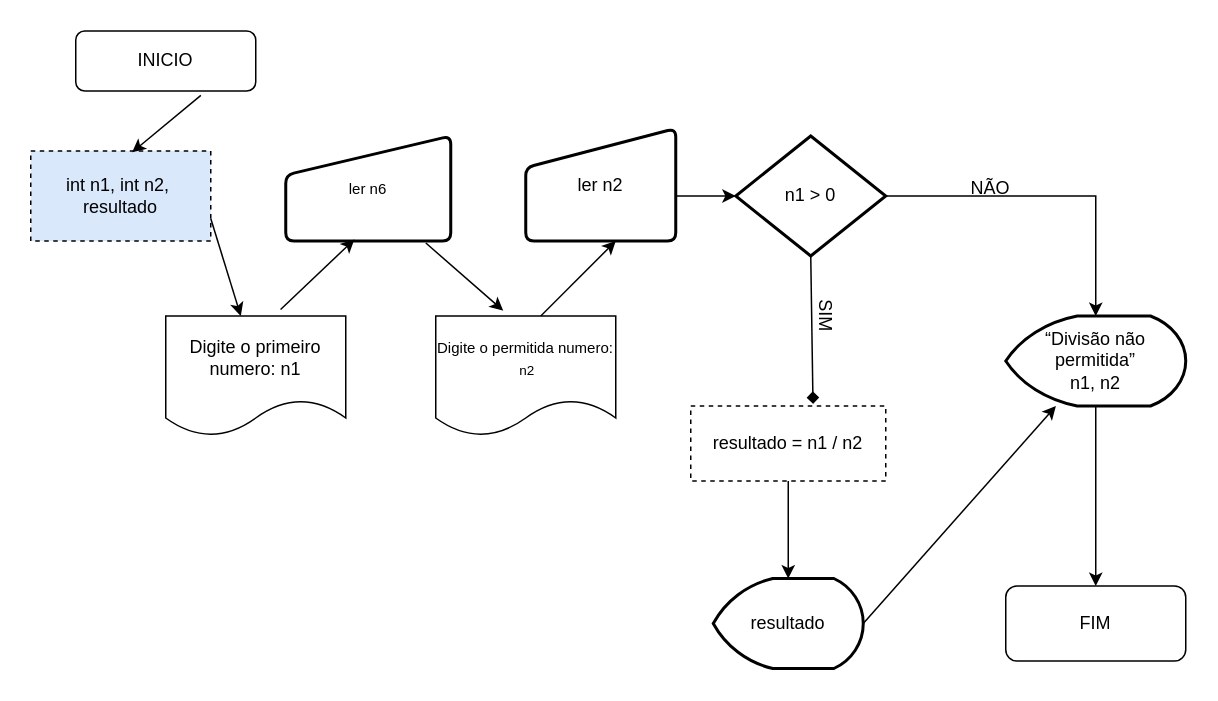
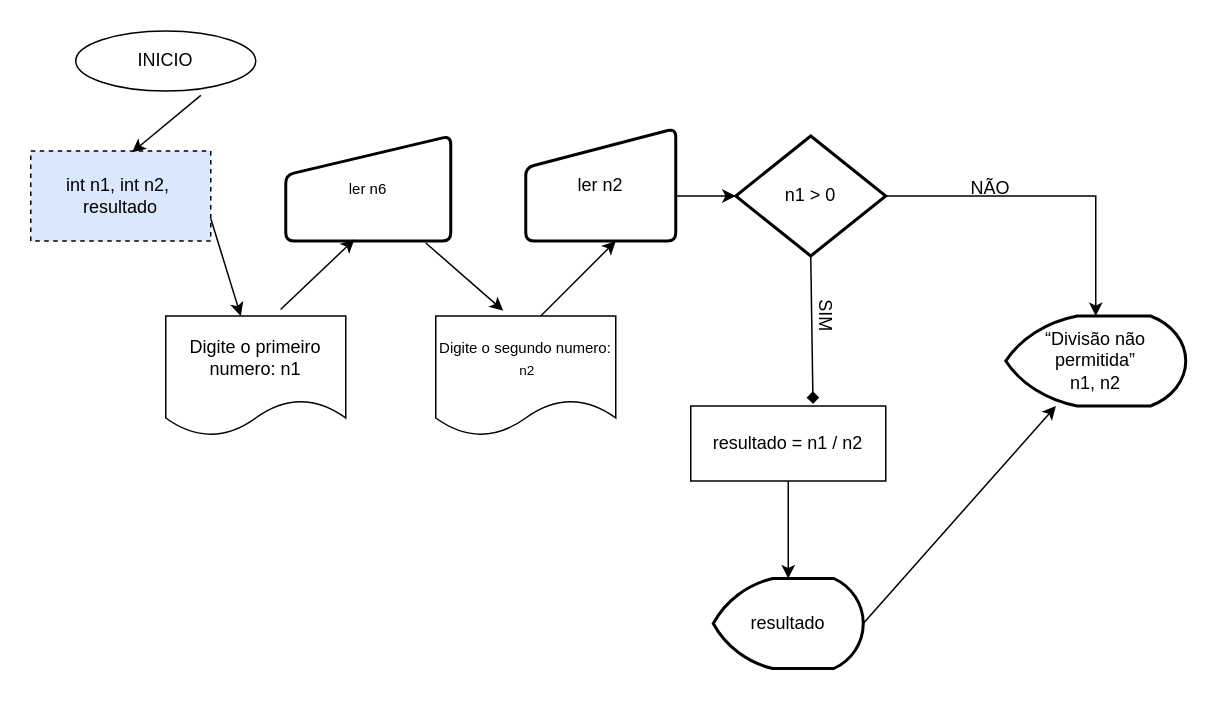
  <mxCell id="0" />
  <mxCell id="1" parent="0" />
- <mxCell id="2" value="INICIO" style="rounded=1;whiteSpace=wrap;html=1;" vertex="1" parent="1"><mxGeometry x="50" y="20" width="120" height="40" as="geometry" /></mxCell>
+ <mxCell id="2" value="INICIO" style="ellipse;whiteSpace=wrap;html=1;" vertex="1" parent="1"><mxGeometry x="50" y="20" width="120" height="40" as="geometry" /></mxCell>
  <mxCell id="3" value="int n1, int n2,&amp;nbsp; resultado" style="rounded=0;whiteSpace=wrap;html=1;dashed=1;fillColor=#dae8fc;" vertex="1" parent="1"><mxGeometry x="20" y="100" width="120" height="60" as="geometry" /></mxCell>
  <mxCell id="4" value="&lt;font size=&quot;1&quot;&gt;ler n6&lt;/font&gt;" style="html=1;strokeWidth=2;shape=manualInput;whiteSpace=wrap;rounded=1;size=26;arcSize=11;" vertex="1" parent="1"><mxGeometry x="190" y="90" width="110" height="70" as="geometry" /></mxCell>
  <mxCell id="5" value="n1 &amp;gt; 0" style="strokeWidth=2;html=1;shape=mxgraph.flowchart.decision;whiteSpace=wrap;" vertex="1" parent="1"><mxGeometry x="490" y="90" width="100" height="80" as="geometry" /></mxCell>
  <mxCell id="6" value="NÃO&lt;br&gt;" style="text;strokeColor=none;align=center;fillColor=none;html=1;verticalAlign=middle;whiteSpace=wrap;rounded=0;" vertex="1" parent="1"><mxGeometry x="630" y="110" width="60" height="30" as="geometry" /></mxCell>
  <mxCell id="7" value="" style="endArrow=classic;html=1;rounded=0;exitX=1;exitY=0.5;exitDx=0;exitDy=0;exitPerimeter=0;entryX=0.5;entryY=0;entryDx=0;entryDy=0;entryPerimeter=0;" edge="1" parent="1" source="5" target="10"><mxGeometry width="50" height="50" relative="1" as="geometry"><mxPoint x="570" y="130" as="sourcePoint" /><mxPoint x="730" y="200" as="targetPoint" /><Array as="points"><mxPoint x="610" y="130" /><mxPoint x="730" y="130" /></Array></mxGeometry></mxCell>
  <mxCell id="8" value="" style="endArrow=diamond;html=1;rounded=0;exitX=0.5;exitY=1;exitDx=0;exitDy=0;exitPerimeter=0;entryX=0.627;entryY=-0.028;entryDx=0;entryDy=0;entryPerimeter=0;" edge="1" parent="1" source="5" target="11"><mxGeometry width="50" height="50" relative="1" as="geometry"><mxPoint x="480" y="260" as="sourcePoint" /><mxPoint x="520" y="260" as="targetPoint" /></mxGeometry></mxCell>
  <mxCell id="9" value="SIM&lt;br&gt;" style="text;strokeColor=none;align=center;fillColor=none;html=1;verticalAlign=middle;whiteSpace=wrap;rounded=0;rotation=90;" vertex="1" parent="1"><mxGeometry x="520" y="200" width="60" height="20" as="geometry" /></mxCell>
  <mxCell id="10" value="“Divisão não permitida”&lt;br&gt;n1, n2" style="strokeWidth=2;html=1;shape=mxgraph.flowchart.display;whiteSpace=wrap;" vertex="1" parent="1"><mxGeometry x="670" y="210" width="120" height="60" as="geometry" /></mxCell>
- <mxCell id="11" value="resultado = n1 / n2" style="rounded=0;whiteSpace=wrap;html=1;dashed=1;" vertex="1" parent="1"><mxGeometry x="460" y="270" width="130" height="50" as="geometry" /></mxCell>
+ <mxCell id="11" value="resultado = n1 / n2" style="rounded=0;whiteSpace=wrap;html=1;" vertex="1" parent="1"><mxGeometry x="460" y="270" width="130" height="50" as="geometry" /></mxCell>
  <mxCell id="12" value="resultado" style="strokeWidth=2;html=1;shape=mxgraph.flowchart.display;whiteSpace=wrap;" vertex="1" parent="1"><mxGeometry x="475" y="385" width="100" height="60" as="geometry" /></mxCell>
- <mxCell id="13" value="FIM" style="rounded=1;whiteSpace=wrap;html=1;" vertex="1" parent="1"><mxGeometry x="670" y="390" width="120" height="50" as="geometry" /></mxCell>
  <mxCell id="14" value="" style="endArrow=classic;html=1;rounded=0;exitX=0.5;exitY=1;exitDx=0;exitDy=0;entryX=0.5;entryY=0;entryDx=0;entryDy=0;entryPerimeter=0;" edge="1" parent="1" source="11" target="12"><mxGeometry width="50" height="50" relative="1" as="geometry"><mxPoint x="400" y="390" as="sourcePoint" /><mxPoint x="450" y="340" as="targetPoint" /></mxGeometry></mxCell>
  <mxCell id="15" value="" style="endArrow=classic;html=1;rounded=0;exitX=1;exitY=0.5;exitDx=0;exitDy=0;exitPerimeter=0;" edge="1" parent="1" source="12" target="10"><mxGeometry width="50" height="50" relative="1" as="geometry"><mxPoint x="560" y="415" as="sourcePoint" /><mxPoint x="615" y="360" as="targetPoint" /></mxGeometry></mxCell>
- <mxCell id="16" value="" style="endArrow=classic;html=1;rounded=0;exitX=0.5;exitY=1;exitDx=0;exitDy=0;exitPerimeter=0;entryX=0.5;entryY=0;entryDx=0;entryDy=0;" edge="1" parent="1" source="10" target="13"><mxGeometry width="50" height="50" relative="1" as="geometry"><mxPoint x="700" y="340" as="sourcePoint" /><mxPoint x="750" y="290" as="targetPoint" /><Array as="points" /></mxGeometry></mxCell>
  <mxCell id="17" value="" style="endArrow=classic;html=1;rounded=0;exitX=1;exitY=0.75;exitDx=0;exitDy=0;entryX=0.417;entryY=0;entryDx=0;entryDy=0;entryPerimeter=0;" edge="1" parent="1" source="3" target="21"><mxGeometry width="50" height="50" relative="1" as="geometry"><mxPoint x="400" y="390" as="sourcePoint" /><mxPoint x="450" y="340" as="targetPoint" /><Array as="points" /></mxGeometry></mxCell>
  <mxCell id="18" value="" style="endArrow=classic;html=1;rounded=0;exitX=0.695;exitY=1.074;exitDx=0;exitDy=0;exitPerimeter=0;entryX=0.563;entryY=0.015;entryDx=0;entryDy=0;entryPerimeter=0;" edge="1" parent="1" source="2" target="3"><mxGeometry width="50" height="50" relative="1" as="geometry"><mxPoint x="150" y="90" as="sourcePoint" /><mxPoint x="200" y="40" as="targetPoint" /></mxGeometry></mxCell>
  <mxCell id="19" value="ler n2" style="html=1;strokeWidth=2;shape=manualInput;whiteSpace=wrap;rounded=1;size=26;arcSize=11;align=center;" vertex="1" parent="1"><mxGeometry x="350" y="85" width="100" height="75" as="geometry" /></mxCell>
  <mxCell id="20" value="" style="endArrow=classic;html=1;rounded=0;entryX=0;entryY=0.5;entryDx=0;entryDy=0;entryPerimeter=0;" edge="1" parent="1" target="5"><mxGeometry width="50" height="50" relative="1" as="geometry"><mxPoint x="450" y="130" as="sourcePoint" /><mxPoint x="500" y="70" as="targetPoint" /></mxGeometry></mxCell>
  <mxCell id="21" value="Digite o primeiro numero: n1" style="shape=document;whiteSpace=wrap;html=1;boundedLbl=1;" vertex="1" parent="1"><mxGeometry x="110" y="210" width="120" height="80" as="geometry" /></mxCell>
  <mxCell id="22" value="" style="endArrow=classic;html=1;rounded=0;entryX=0.416;entryY=0.985;entryDx=0;entryDy=0;entryPerimeter=0;exitX=0.638;exitY=-0.054;exitDx=0;exitDy=0;exitPerimeter=0;" edge="1" parent="1" source="21" target="4"><mxGeometry width="50" height="50" relative="1" as="geometry"><mxPoint x="180" y="210" as="sourcePoint" /><mxPoint x="230" y="160" as="targetPoint" /></mxGeometry></mxCell>
- <mxCell id="23" value="&lt;font style=&quot;border-color: var(--border-color); font-size: 10px;&quot;&gt;Digite o permitida numero:&lt;br style=&quot;border-color: var(--border-color);&quot;&gt;&lt;/font&gt;&lt;font style=&quot;border-color: var(--border-color); font-size: 9px;&quot;&gt;&amp;nbsp;n2&lt;/font&gt;" style="shape=document;whiteSpace=wrap;html=1;boundedLbl=1;" vertex="1" parent="1"><mxGeometry x="290" y="210" width="120" height="80" as="geometry" /></mxCell>
+ <mxCell id="23" value="&lt;font style=&quot;border-color: var(--border-color); font-size: 10px;&quot;&gt;Digite o segundo numero:&lt;br style=&quot;border-color: var(--border-color);&quot;&gt;&lt;/font&gt;&lt;font style=&quot;border-color: var(--border-color); font-size: 9px;&quot;&gt;&amp;nbsp;n2&lt;/font&gt;" style="shape=document;whiteSpace=wrap;html=1;boundedLbl=1;" vertex="1" parent="1"><mxGeometry x="290" y="210" width="120" height="80" as="geometry" /></mxCell>
  <mxCell id="24" value="" style="endArrow=classic;html=1;rounded=0;exitX=0.849;exitY=1.019;exitDx=0;exitDy=0;exitPerimeter=0;entryX=0.375;entryY=-0.044;entryDx=0;entryDy=0;entryPerimeter=0;" edge="1" parent="1" source="4" target="23"><mxGeometry width="50" height="50" relative="1" as="geometry"><mxPoint x="280" y="200" as="sourcePoint" /><mxPoint x="330" y="150" as="targetPoint" /></mxGeometry></mxCell>
  <mxCell id="25" value="" style="endArrow=classic;html=1;rounded=0;" edge="1" parent="1"><mxGeometry width="50" height="50" relative="1" as="geometry"><mxPoint x="360" y="210" as="sourcePoint" /><mxPoint x="410" y="160" as="targetPoint" /><Array as="points"><mxPoint x="380" y="190" /></Array></mxGeometry></mxCell>
